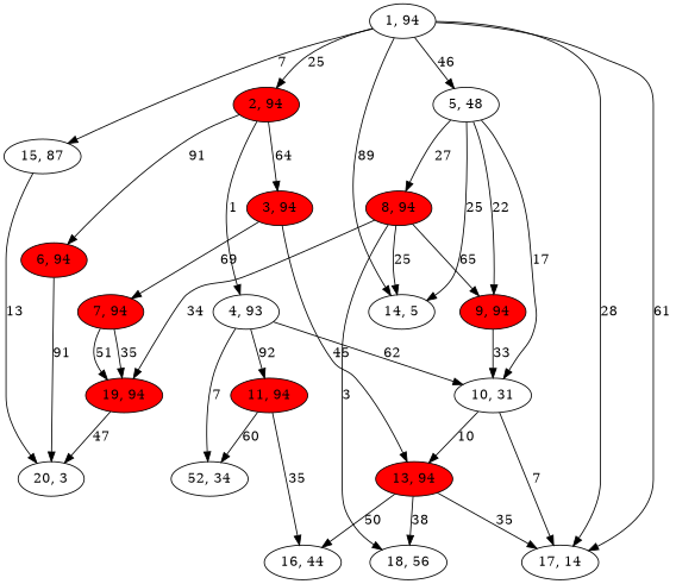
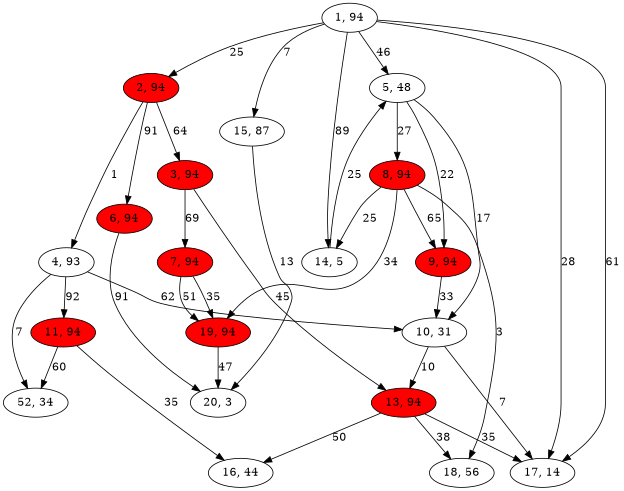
  digraph {
    fontname="DejaVu Serif"
    node [fontname="DejaVu Serif"]
    edge [fontname="DejaVu Serif"]
    n1 [label="1, 94"]
    n2 [fillcolor=red label="2, 94" style=filled]
    n3 [label="5, 48"]
    n4 [label="14, 5"]
    n5 [label="15, 87"]
    n6 [label="17, 14"]
    n7 [fillcolor=red label="3, 94" style=filled]
    n8 [label="4, 93"]
    n9 [fillcolor=red label="6, 94" style=filled]
    n10 [label="10, 31"]
    n11 [fillcolor=red label="8, 94" style=filled]
    n12 [fillcolor=red label="9, 94" style=filled]
    n13 [label="20, 3"]
    n14 [fillcolor=red label="7, 94" style=filled]
    n15 [fillcolor=red label="13, 94" style=filled]
    n16 [fillcolor=red label="11, 94" style=filled]
    n17 [label="52, 34"]
    n18 [fillcolor=red label="19, 94" style=filled]
    n19 [label="18, 56"]
    n20 [label="16, 44"]
    n1 -> n2 [label=25]
    n1 -> n3 [label=46]
    n1 -> n4 [label=89]
    n1 -> n5 [label=7]
    n1 -> n6 [label=28]
    n1 -> n6 [label=61]
    n2 -> n7 [label=64]
    n2 -> n8 [label=1]
    n2 -> n9 [label=91]
-   n3 -> n4 [label=25]
+   n4 -> n3 [label=25]
    n3 -> n10 [label=17]
    n3 -> n11 [label=27]
    n3 -> n12 [label=22]
    n5 -> n13 [label=13]
    n7 -> n14 [label=69]
    n7 -> n15 [label=45]
    n8 -> n10 [label=62]
    n8 -> n16 [label=92]
    n8 -> n17 [label=7]
    n9 -> n13 [label=91]
    n10 -> n6 [label=7]
    n10 -> n15 [label=10]
    n11 -> n4 [label=25]
    n11 -> n12 [label=65]
    n11 -> n18 [label=34]
    n11 -> n19 [label=3]
    n12 -> n10 [label=33]
    n14 -> n18 [label=35]
    n14 -> n18 [label=51]
    n15 -> n6 [label=35]
    n15 -> n19 [label=38]
    n15 -> n20 [label=50]
    n16 -> n17 [label=60]
    n16 -> n20 [label=35]
    n18 -> n13 [label=47]
  }
